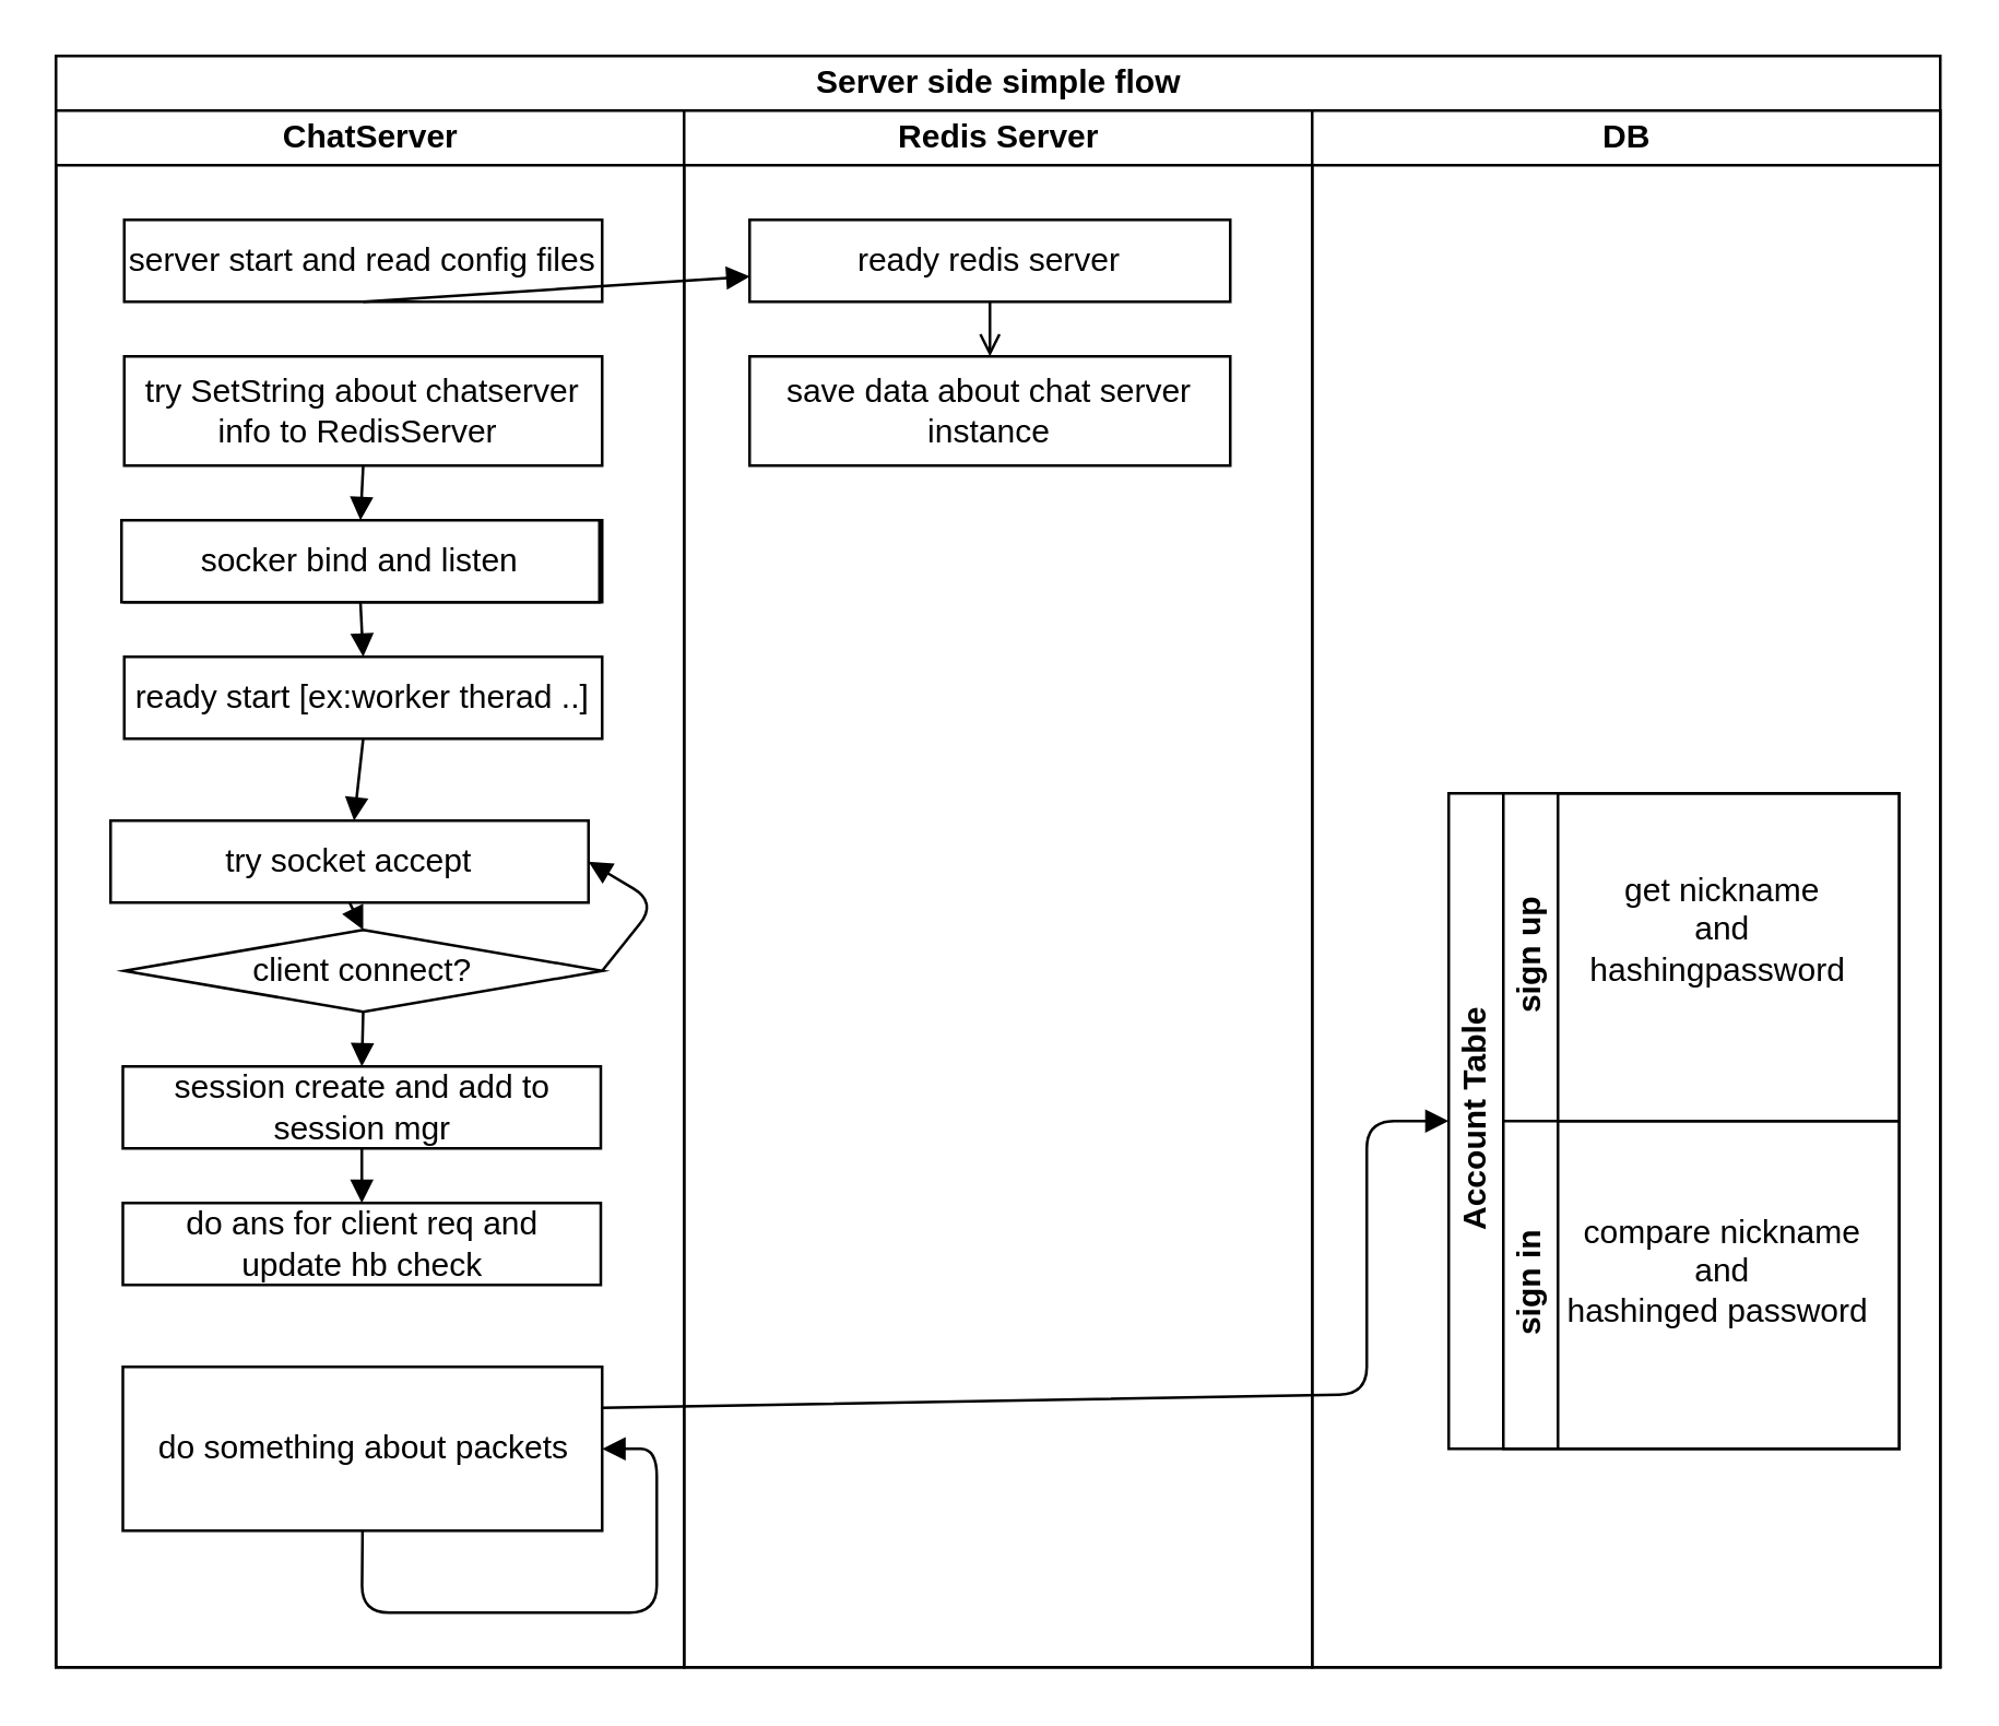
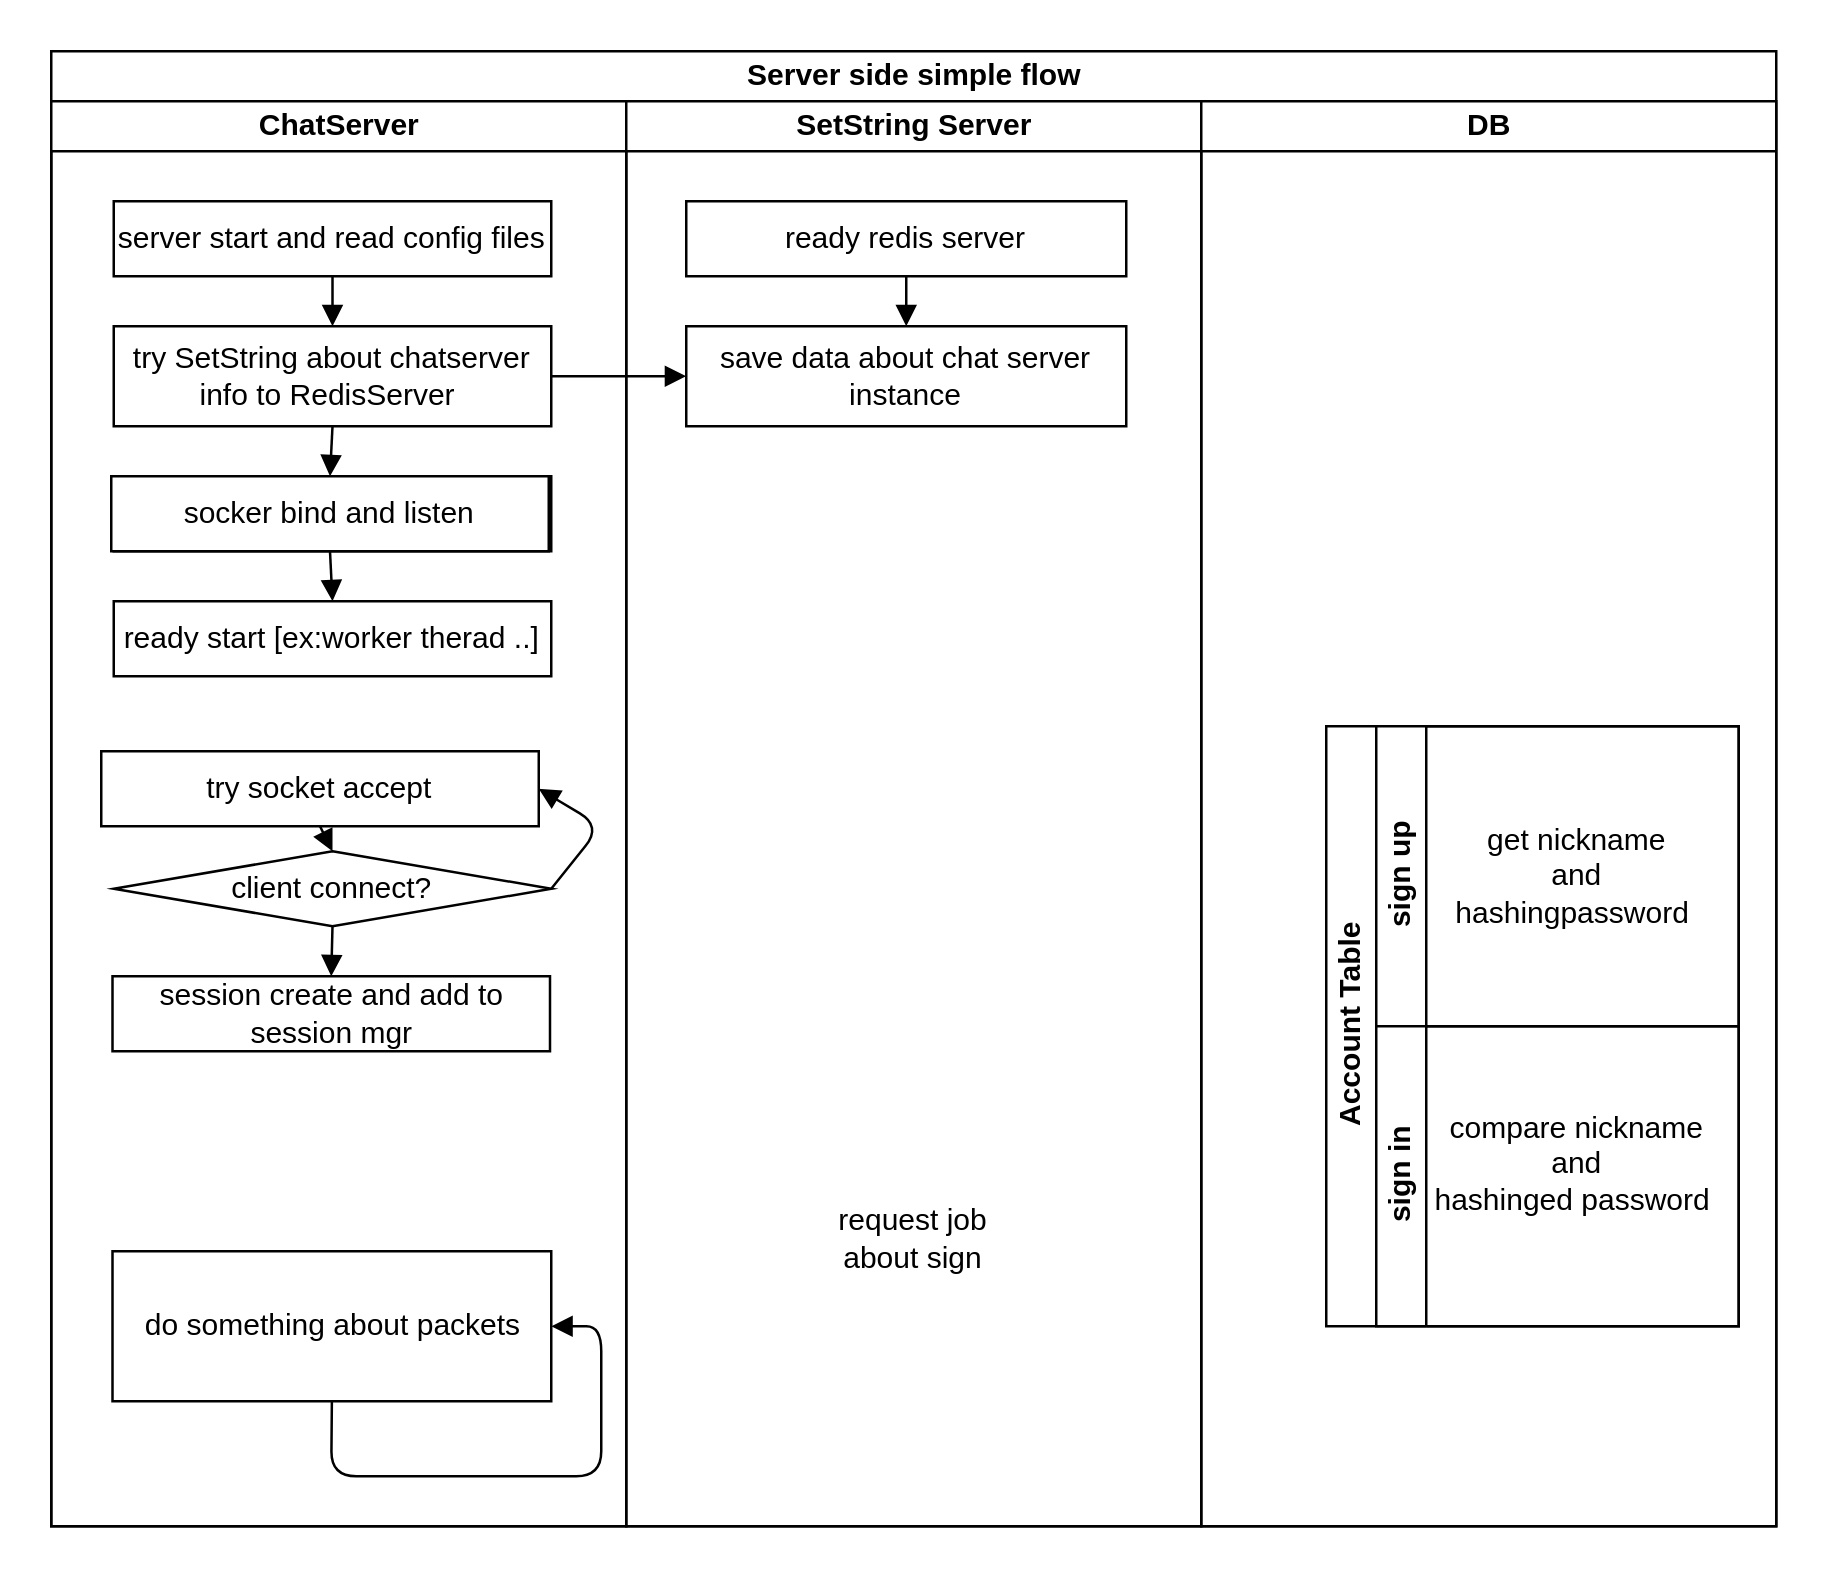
  <mxCell id="0" />
  <mxCell id="1" parent="0" />
  <mxCell id="2" value="Server side simple flow" style="swimlane;html=1;childLayout=stackLayout;resizeParent=1;resizeParentMax=0;startSize=20;swimlaneFillColor=none;swimlaneLine=1;flipH=1;align=center;" vertex="1" parent="1"><mxGeometry x="20" y="20" width="690" height="590" as="geometry" /></mxCell>
  <mxCell id="3" value="ChatServer" style="swimlane;html=1;startSize=20;" vertex="1" parent="2"><mxGeometry y="20" width="230" height="570" as="geometry" /></mxCell>
  <mxCell id="4" value="server start and read config files" style="rounded=0;whiteSpace=wrap;html=1;gradientColor=none;align=center;" vertex="1" parent="3"><mxGeometry x="25" y="40" width="175" height="30" as="geometry" /></mxCell>
  <mxCell id="5" value="try SetString about chatserver info to RedisServer&amp;nbsp;" style="rounded=0;whiteSpace=wrap;html=1;gradientColor=none;align=center;" vertex="1" parent="3"><mxGeometry x="25" y="90" width="175" height="40" as="geometry" /></mxCell>
  <mxCell id="6" value="socker bind and listen" style="rounded=0;whiteSpace=wrap;html=1;gradientColor=none;align=center;" vertex="1" parent="3"><mxGeometry x="25" y="150" width="175" height="30" as="geometry" /></mxCell>
  <mxCell id="7" value="ready start [ex:worker therad ..]" style="rounded=0;whiteSpace=wrap;html=1;gradientColor=none;align=center;" vertex="1" parent="3"><mxGeometry x="25" y="200" width="175" height="30" as="geometry" /></mxCell>
  <mxCell id="8" value="try socket accept" style="rounded=0;whiteSpace=wrap;html=1;gradientColor=none;align=center;" vertex="1" parent="3"><mxGeometry x="20" y="260" width="175" height="30" as="geometry" /></mxCell>
  <mxCell id="9" value="client connect?" style="rhombus;whiteSpace=wrap;html=1;gradientColor=none;align=center;" vertex="1" parent="3"><mxGeometry x="25" y="300" width="175" height="30" as="geometry" /></mxCell>
  <mxCell id="10" value="session create and add to session mgr" style="rounded=0;whiteSpace=wrap;html=1;gradientColor=none;align=center;" vertex="1" parent="3"><mxGeometry x="24.5" y="350" width="175" height="30" as="geometry" /></mxCell>
- <mxCell id="11" value="do ans for client req and&lt;br&gt;update hb check" style="rounded=0;whiteSpace=wrap;html=1;gradientColor=none;align=center;" vertex="1" parent="3"><mxGeometry x="24.5" y="400" width="175" height="30" as="geometry" /></mxCell>
- <mxCell id="12" value="" style="endArrow=block;endFill=1;endSize=6;html=1;exitX=0.5;exitY=1;exitDx=0;exitDy=0;" edge="1" parent="3" source="4" target="22"><mxGeometry width="100" relative="1" as="geometry"><mxPoint x="480" y="370" as="sourcePoint" /><mxPoint x="580" y="370" as="targetPoint" /></mxGeometry></mxCell>
- <mxCell id="13" value="" style="endArrow=block;endFill=1;endSize=6;html=1;exitX=0.5;exitY=1;exitDx=0;exitDy=0;" edge="1" parent="3" source="7" target="8"><mxGeometry width="100" relative="1" as="geometry"><mxPoint x="480" y="370" as="sourcePoint" /><mxPoint x="580" y="370" as="targetPoint" /></mxGeometry></mxCell>
+ <mxCell id="12" value="" style="endArrow=block;endFill=1;endSize=6;html=1;exitX=0.5;exitY=1;exitDx=0;exitDy=0;" edge="1" parent="3" source="4" target="5"><mxGeometry width="100" relative="1" as="geometry"><mxPoint x="480" y="370" as="sourcePoint" /><mxPoint x="580" y="370" as="targetPoint" /></mxGeometry></mxCell>
  <mxCell id="14" value="" style="endArrow=block;endFill=1;endSize=6;html=1;exitX=0.5;exitY=1;exitDx=0;exitDy=0;entryX=0.5;entryY=0;entryDx=0;entryDy=0;" edge="1" parent="3" source="8" target="9"><mxGeometry width="100" relative="1" as="geometry"><mxPoint x="480" y="370" as="sourcePoint" /><mxPoint x="580" y="370" as="targetPoint" /></mxGeometry></mxCell>
  <mxCell id="15" value="" style="endArrow=block;endFill=1;endSize=6;html=1;exitX=0.5;exitY=1;exitDx=0;exitDy=0;entryX=0.5;entryY=0;entryDx=0;entryDy=0;" edge="1" parent="3" source="9" target="10"><mxGeometry width="100" relative="1" as="geometry"><mxPoint x="480" y="370" as="sourcePoint" /><mxPoint x="580" y="370" as="targetPoint" /></mxGeometry></mxCell>
- <mxCell id="16" value="" style="endArrow=block;endFill=1;endSize=6;html=1;exitX=0.5;exitY=1;exitDx=0;exitDy=0;entryX=0.5;entryY=0;entryDx=0;entryDy=0;" edge="1" parent="3" source="10" target="11"><mxGeometry width="100" relative="1" as="geometry"><mxPoint x="480" y="370" as="sourcePoint" /><mxPoint x="580" y="370" as="targetPoint" /></mxGeometry></mxCell>
  <mxCell id="17" value="" style="endArrow=block;endFill=1;endSize=6;html=1;exitX=1;exitY=0.5;exitDx=0;exitDy=0;entryX=1;entryY=0.5;entryDx=0;entryDy=0;" edge="1" parent="3" source="9" target="8"><mxGeometry width="100" relative="1" as="geometry"><mxPoint x="480" y="370" as="sourcePoint" /><mxPoint x="580" y="370" as="targetPoint" /><Array as="points"><mxPoint x="220" y="290" /></Array></mxGeometry></mxCell>
  <mxCell id="18" value="do something about packets" style="rounded=0;whiteSpace=wrap;html=1;gradientColor=none;align=center;" vertex="1" parent="3"><mxGeometry x="24.5" y="460" width="175.5" height="60" as="geometry" /></mxCell>
  <mxCell id="19" value="" style="endArrow=block;endFill=1;endSize=6;html=1;exitX=0.5;exitY=1;exitDx=0;exitDy=0;entryX=1;entryY=0.5;entryDx=0;entryDy=0;" edge="1" parent="3" source="18" target="18"><mxGeometry width="100" relative="1" as="geometry"><mxPoint x="480" y="470" as="sourcePoint" /><mxPoint x="220" y="460" as="targetPoint" /><Array as="points"><mxPoint x="112" y="550" /><mxPoint x="220" y="550" /><mxPoint x="220" y="490" /></Array></mxGeometry></mxCell>
- <mxCell id="20" value="Redis Server" style="swimlane;html=1;startSize=20;" vertex="1" parent="2"><mxGeometry x="230" y="20" width="230" height="570" as="geometry" /></mxCell>
+ <mxCell id="20" value="SetString Server" style="swimlane;html=1;startSize=20;" vertex="1" parent="2"><mxGeometry x="230" y="20" width="230" height="570" as="geometry" /></mxCell>
  <mxCell id="21" value="save data about chat server instance" style="rounded=0;whiteSpace=wrap;html=1;gradientColor=none;align=center;" vertex="1" parent="20"><mxGeometry x="24" y="90" width="176" height="40" as="geometry" /></mxCell>
  <mxCell id="22" value="ready redis server" style="rounded=0;whiteSpace=wrap;html=1;gradientColor=none;align=center;" vertex="1" parent="20"><mxGeometry x="24" y="40" width="176" height="30" as="geometry" /></mxCell>
- <mxCell id="23" value="" style="endArrow=open;endFill=1;endSize=6;html=1;exitX=0.5;exitY=1;exitDx=0;exitDy=0;entryX=0.5;entryY=0;entryDx=0;entryDy=0;" edge="1" parent="20" source="22" target="21"><mxGeometry width="100" relative="1" as="geometry"><mxPoint x="250" y="380" as="sourcePoint" /><mxPoint x="350" y="380" as="targetPoint" /></mxGeometry></mxCell>
+ <mxCell id="23" value="" style="endArrow=block;endFill=1;endSize=6;html=1;exitX=0.5;exitY=1;exitDx=0;exitDy=0;entryX=0.5;entryY=0;entryDx=0;entryDy=0;" edge="1" parent="20" source="22" target="21"><mxGeometry width="100" relative="1" as="geometry"><mxPoint x="250" y="380" as="sourcePoint" /><mxPoint x="350" y="380" as="targetPoint" /></mxGeometry></mxCell>
+ <mxCell id="24" value="request job about sign" style="text;html=1;strokeColor=none;fillColor=none;align=center;verticalAlign=middle;whiteSpace=wrap;rounded=0;" vertex="1" parent="20"><mxGeometry x="70" y="440" width="90" height="30" as="geometry" /></mxCell>
  <mxCell id="25" value="DB" style="swimlane;html=1;startSize=20;" vertex="1" parent="2"><mxGeometry x="460" y="20" width="230" height="570" as="geometry" /></mxCell>
  <mxCell id="26" value="Account Table" style="swimlane;html=1;childLayout=stackLayout;resizeParent=1;resizeParentMax=0;horizontal=0;startSize=20;horizontalStack=0;gradientColor=none;align=center;" vertex="1" parent="25"><mxGeometry x="50" y="250" width="165" height="240" as="geometry" /></mxCell>
  <mxCell id="27" value="sign up" style="swimlane;html=1;startSize=20;horizontal=0;" vertex="1" parent="26"><mxGeometry x="20" width="145" height="120" as="geometry" /></mxCell>
- <mxCell id="28" value="get nickname &lt;br&gt;and &lt;br&gt;hashingpassword&amp;nbsp;" style="text;html=1;align=center;verticalAlign=middle;resizable=0;points=[];autosize=1;strokeColor=none;" vertex="1" parent="27"><mxGeometry x="25" y="25" width="110" height="50" as="geometry" /></mxCell>
+ <mxCell id="28" value="get nickname &lt;br&gt;and &lt;br&gt;hashingpassword&amp;nbsp;" style="text;html=1;align=center;verticalAlign=middle;resizable=0;points=[];autosize=1;strokeColor=none;" vertex="1" parent="27"><mxGeometry x="25" y="35" width="110" height="50" as="geometry" /></mxCell>
  <mxCell id="29" value="sign in" style="swimlane;html=1;startSize=20;horizontal=0;" vertex="1" parent="26"><mxGeometry x="20" y="120" width="145" height="120" as="geometry" /></mxCell>
  <mxCell id="30" value="compare nickname &lt;br&gt;and &lt;br&gt;hashinged password&amp;nbsp;" style="text;html=1;align=center;verticalAlign=middle;resizable=0;points=[];autosize=1;strokeColor=none;" vertex="1" parent="29"><mxGeometry x="15" y="30" width="130" height="50" as="geometry" /></mxCell>
- <mxCell id="32" value="" style="endArrow=block;endFill=1;endSize=6;html=1;exitX=1;exitY=0.25;exitDx=0;exitDy=0;entryX=0;entryY=0.5;entryDx=0;entryDy=0;" edge="1" parent="2" source="18" target="26"><mxGeometry width="100" relative="1" as="geometry"><mxPoint x="480" y="490" as="sourcePoint" /><mxPoint x="510" y="495" as="targetPoint" /><Array as="points"><mxPoint x="480" y="490" /><mxPoint x="480" y="390" /></Array></mxGeometry></mxCell>
+ <mxCell id="31" value="" style="endArrow=block;endFill=1;endSize=6;html=1;exitX=1;exitY=0.5;exitDx=0;exitDy=0;entryX=0;entryY=0.5;entryDx=0;entryDy=0;" edge="1" parent="2" source="5" target="21"><mxGeometry width="100" relative="1" as="geometry"><mxPoint x="480" y="390" as="sourcePoint" /><mxPoint x="580" y="390" as="targetPoint" /></mxGeometry></mxCell>
  <mxCell id="33" value="socker bind and listen" style="rounded=0;whiteSpace=wrap;html=1;gradientColor=none;align=center;" vertex="1" parent="1"><mxGeometry x="44" y="190" width="175" height="30" as="geometry" /></mxCell>
  <mxCell id="34" value="" style="endArrow=block;endFill=1;endSize=6;html=1;exitX=0.5;exitY=1;exitDx=0;exitDy=0;entryX=0.5;entryY=0;entryDx=0;entryDy=0;" edge="1" parent="1" source="5" target="33"><mxGeometry width="100" relative="1" as="geometry"><mxPoint x="499" y="410" as="sourcePoint" /><mxPoint x="599" y="410" as="targetPoint" /></mxGeometry></mxCell>
  <mxCell id="35" value="" style="endArrow=block;endFill=1;endSize=6;html=1;exitX=0.5;exitY=1;exitDx=0;exitDy=0;entryX=0.5;entryY=0;entryDx=0;entryDy=0;" edge="1" parent="1" source="33" target="7"><mxGeometry width="100" relative="1" as="geometry"><mxPoint x="499" y="410" as="sourcePoint" /><mxPoint x="599" y="410" as="targetPoint" /></mxGeometry></mxCell>
